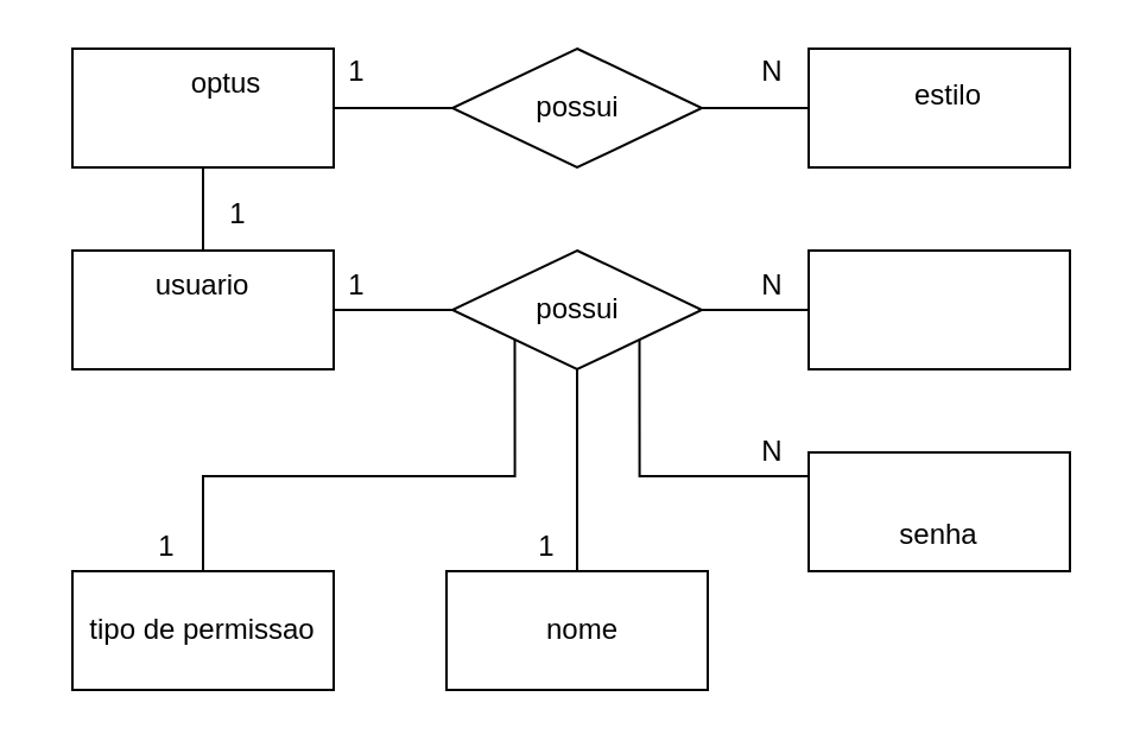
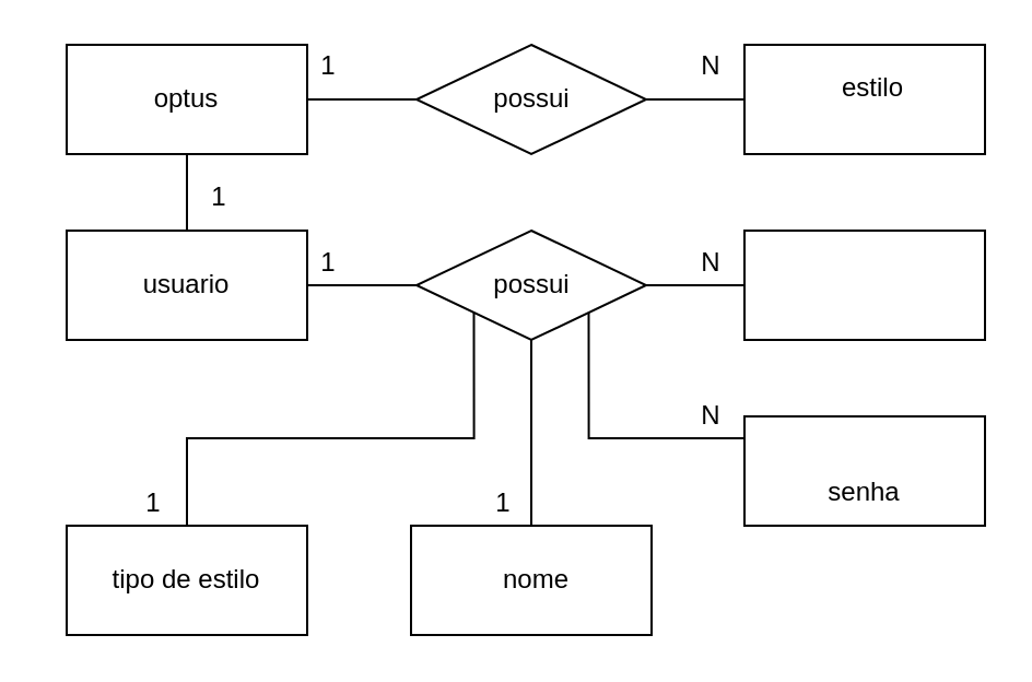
  <mxCell id="0" />
  <mxCell id="1" parent="0" />
  <mxCell id="2" style="edgeStyle=orthogonalEdgeStyle;rounded=0;orthogonalLoop=1;jettySize=auto;html=1;exitX=0.5;exitY=1;exitDx=0;exitDy=0;entryX=0.5;entryY=0;entryDx=0;entryDy=0;endArrow=none;endFill=0;" edge="1" parent="1" source="3" target="19"><mxGeometry relative="1" as="geometry" /></mxCell>
  <mxCell id="3" value="" style="rounded=0;whiteSpace=wrap;html=1;" vertex="1" parent="1"><mxGeometry x="30" y="20" width="110" height="50" as="geometry" /></mxCell>
- <mxCell id="4" value="&lt;div&gt;optus&lt;/div&gt;" style="text;html=1;strokeColor=none;fillColor=none;align=center;verticalAlign=middle;whiteSpace=wrap;rounded=0;" vertex="1" parent="1"><mxGeometry x="75" y="25" width="40" height="20" as="geometry" /></mxCell>
+ <mxCell id="4" value="&lt;div&gt;optus&lt;/div&gt;" style="text;html=1;strokeColor=none;fillColor=none;align=center;verticalAlign=middle;whiteSpace=wrap;rounded=0;" vertex="1" parent="1"><mxGeometry x="65" y="35" width="40" height="20" as="geometry" /></mxCell>
  <mxCell id="5" value="" style="rounded=0;whiteSpace=wrap;html=1;" vertex="1" parent="1"><mxGeometry x="340" y="20" width="110" height="50" as="geometry" /></mxCell>
  <mxCell id="6" value="&lt;div&gt;estilo&lt;/div&gt;" style="text;html=1;strokeColor=none;fillColor=none;align=center;verticalAlign=middle;whiteSpace=wrap;rounded=0;" vertex="1" parent="1"><mxGeometry x="379" y="30" width="40" height="20" as="geometry" /></mxCell>
  <mxCell id="7" value="" style="rounded=0;whiteSpace=wrap;html=1;" vertex="1" parent="1"><mxGeometry x="187.5" y="240" width="110" height="50" as="geometry" /></mxCell>
  <mxCell id="8" value="" style="rounded=0;whiteSpace=wrap;html=1;" vertex="1" parent="1"><mxGeometry x="340" y="190" width="110" height="50" as="geometry" /></mxCell>
  <mxCell id="9" value="" style="rounded=0;whiteSpace=wrap;html=1;" vertex="1" parent="1"><mxGeometry x="340" y="105" width="110" height="50" as="geometry" /></mxCell>
  <mxCell id="10" style="edgeStyle=orthogonalEdgeStyle;rounded=0;orthogonalLoop=1;jettySize=auto;html=1;exitX=0.5;exitY=0;exitDx=0;exitDy=0;entryX=0;entryY=1;entryDx=0;entryDy=0;endArrow=none;endFill=0;" edge="1" parent="1" source="11" target="25"><mxGeometry relative="1" as="geometry"><Array as="points"><mxPoint x="85" y="200" /><mxPoint x="216" y="200" /></Array></mxGeometry></mxCell>
  <mxCell id="11" value="" style="rounded=0;whiteSpace=wrap;html=1;" vertex="1" parent="1"><mxGeometry x="30" y="240" width="110" height="50" as="geometry" /></mxCell>
  <mxCell id="12" value="nome" style="text;html=1;strokeColor=none;fillColor=none;align=center;verticalAlign=middle;whiteSpace=wrap;rounded=0;" vertex="1" parent="1"><mxGeometry x="225" y="255" width="40" height="20" as="geometry" /></mxCell>
  <mxCell id="13" value="&lt;div&gt;senha&lt;/div&gt;" style="text;html=1;strokeColor=none;fillColor=none;align=center;verticalAlign=middle;whiteSpace=wrap;rounded=0;" vertex="1" parent="1"><mxGeometry x="375" y="215" width="40" height="20" as="geometry" /></mxCell>
- <mxCell id="14" value="tipo de permissao" style="text;html=1;strokeColor=none;fillColor=none;align=center;verticalAlign=middle;whiteSpace=wrap;rounded=0;" vertex="1" parent="1"><mxGeometry x="20" y="255" width="130" height="20" as="geometry" /></mxCell>
+ <mxCell id="14" value="tipo de estilo" style="text;html=1;strokeColor=none;fillColor=none;align=center;verticalAlign=middle;whiteSpace=wrap;rounded=0;" vertex="1" parent="1"><mxGeometry x="20" y="255" width="130" height="20" as="geometry" /></mxCell>
  <mxCell id="15" style="edgeStyle=orthogonalEdgeStyle;rounded=0;orthogonalLoop=1;jettySize=auto;html=1;exitX=0;exitY=0.5;exitDx=0;exitDy=0;entryX=1;entryY=0.5;entryDx=0;entryDy=0;endArrow=none;endFill=0;" edge="1" parent="1" source="17" target="3"><mxGeometry relative="1" as="geometry" /></mxCell>
  <mxCell id="16" style="edgeStyle=orthogonalEdgeStyle;rounded=0;orthogonalLoop=1;jettySize=auto;html=1;exitX=1;exitY=0.5;exitDx=0;exitDy=0;entryX=0;entryY=0.5;entryDx=0;entryDy=0;endArrow=none;endFill=0;" edge="1" parent="1" source="17" target="5"><mxGeometry relative="1" as="geometry" /></mxCell>
  <mxCell id="17" value="" style="rhombus;whiteSpace=wrap;html=1;" vertex="1" parent="1"><mxGeometry x="190" y="20" width="105" height="50" as="geometry" /></mxCell>
  <mxCell id="18" value="possui" style="text;html=1;strokeColor=none;fillColor=none;align=center;verticalAlign=middle;whiteSpace=wrap;rounded=0;" vertex="1" parent="1"><mxGeometry x="222.5" y="35" width="40" height="20" as="geometry" /></mxCell>
  <mxCell id="19" value="" style="rounded=0;whiteSpace=wrap;html=1;" vertex="1" parent="1"><mxGeometry x="30" y="105" width="110" height="50" as="geometry" /></mxCell>
- <mxCell id="20" value="&lt;div&gt;usuario&lt;/div&gt;" style="text;html=1;strokeColor=none;fillColor=none;align=center;verticalAlign=middle;whiteSpace=wrap;rounded=0;" vertex="1" parent="1"><mxGeometry x="65" y="110" width="40" height="20" as="geometry" /></mxCell>
+ <mxCell id="20" value="&lt;div&gt;usuario&lt;/div&gt;" style="text;html=1;strokeColor=none;fillColor=none;align=center;verticalAlign=middle;whiteSpace=wrap;rounded=0;" vertex="1" parent="1"><mxGeometry x="65" y="120" width="40" height="20" as="geometry" /></mxCell>
  <mxCell id="21" style="edgeStyle=orthogonalEdgeStyle;rounded=0;orthogonalLoop=1;jettySize=auto;html=1;entryX=1;entryY=0.5;entryDx=0;entryDy=0;endArrow=none;endFill=0;" edge="1" parent="1" source="25" target="19"><mxGeometry relative="1" as="geometry" /></mxCell>
  <mxCell id="22" style="edgeStyle=orthogonalEdgeStyle;rounded=0;orthogonalLoop=1;jettySize=auto;html=1;exitX=1;exitY=0.5;exitDx=0;exitDy=0;entryX=0;entryY=0.5;entryDx=0;entryDy=0;endArrow=none;endFill=0;" edge="1" parent="1" source="25" target="9"><mxGeometry relative="1" as="geometry" /></mxCell>
  <mxCell id="23" style="edgeStyle=orthogonalEdgeStyle;rounded=0;orthogonalLoop=1;jettySize=auto;html=1;exitX=0.5;exitY=1;exitDx=0;exitDy=0;entryX=0.5;entryY=0;entryDx=0;entryDy=0;endArrow=none;endFill=0;" edge="1" parent="1" source="25" target="7"><mxGeometry relative="1" as="geometry" /></mxCell>
  <mxCell id="24" style="edgeStyle=orthogonalEdgeStyle;rounded=0;orthogonalLoop=1;jettySize=auto;html=1;exitX=1;exitY=1;exitDx=0;exitDy=0;entryX=0;entryY=0.5;entryDx=0;entryDy=0;endArrow=none;endFill=0;" edge="1" parent="1" source="25"><mxGeometry relative="1" as="geometry"><mxPoint x="340" y="205" as="targetPoint" /><Array as="points"><mxPoint x="269" y="200" /><mxPoint x="340" y="200" /></Array></mxGeometry></mxCell>
  <mxCell id="25" value="" style="rhombus;whiteSpace=wrap;html=1;" vertex="1" parent="1"><mxGeometry x="190" y="105" width="105" height="50" as="geometry" /></mxCell>
  <mxCell id="26" value="possui" style="text;html=1;strokeColor=none;fillColor=none;align=center;verticalAlign=middle;whiteSpace=wrap;rounded=0;" vertex="1" parent="1"><mxGeometry x="222.5" y="120" width="40" height="20" as="geometry" /></mxCell>
  <mxCell id="27" value="1" style="text;html=1;strokeColor=none;fillColor=none;align=center;verticalAlign=middle;whiteSpace=wrap;rounded=0;" vertex="1" parent="1"><mxGeometry x="130" y="20" width="40" height="20" as="geometry" /></mxCell>
  <mxCell id="28" value="N" style="text;html=1;strokeColor=none;fillColor=none;align=center;verticalAlign=middle;whiteSpace=wrap;rounded=0;" vertex="1" parent="1"><mxGeometry x="305" y="20" width="40" height="20" as="geometry" /></mxCell>
  <mxCell id="29" value="1" style="text;html=1;strokeColor=none;fillColor=none;align=center;verticalAlign=middle;whiteSpace=wrap;rounded=0;" vertex="1" parent="1"><mxGeometry x="80" y="80" width="40" height="20" as="geometry" /></mxCell>
  <mxCell id="30" value="N" style="text;html=1;strokeColor=none;fillColor=none;align=center;verticalAlign=middle;whiteSpace=wrap;rounded=0;" vertex="1" parent="1"><mxGeometry x="305" y="110" width="40" height="20" as="geometry" /></mxCell>
  <mxCell id="31" value="N" style="text;html=1;strokeColor=none;fillColor=none;align=center;verticalAlign=middle;whiteSpace=wrap;rounded=0;" vertex="1" parent="1"><mxGeometry x="305" y="180" width="40" height="20" as="geometry" /></mxCell>
  <mxCell id="32" value="1" style="text;html=1;strokeColor=none;fillColor=none;align=center;verticalAlign=middle;whiteSpace=wrap;rounded=0;" vertex="1" parent="1"><mxGeometry x="210" y="220" width="40" height="20" as="geometry" /></mxCell>
  <mxCell id="33" value="1" style="text;html=1;strokeColor=none;fillColor=none;align=center;verticalAlign=middle;whiteSpace=wrap;rounded=0;" vertex="1" parent="1"><mxGeometry x="50" y="220" width="40" height="20" as="geometry" /></mxCell>
  <mxCell id="34" value="1" style="text;html=1;strokeColor=none;fillColor=none;align=center;verticalAlign=middle;whiteSpace=wrap;rounded=0;" vertex="1" parent="1"><mxGeometry x="130" y="110" width="40" height="20" as="geometry" /></mxCell>
